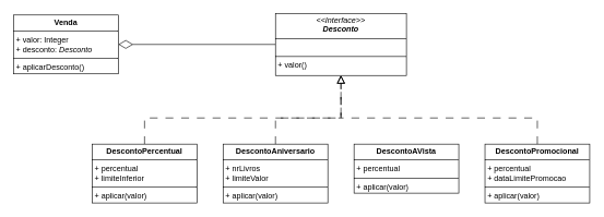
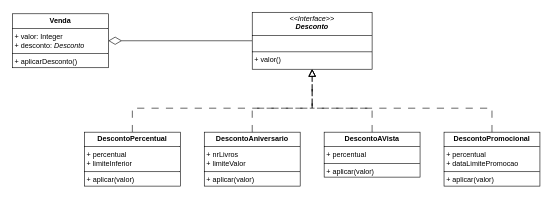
  <mxCell id="0" />
  <mxCell id="1" parent="0" />
  <mxCell id="2" value="&lt;p style=&quot;margin:0px;margin-top:4px;text-align:center;&quot;&gt;&lt;b&gt;Venda&lt;/b&gt;&lt;/p&gt;&lt;hr size=&quot;1&quot; style=&quot;border-style:solid;&quot;&gt;&lt;p style=&quot;margin:0px;margin-left:4px;&quot;&gt;+ valor: Integer&lt;/p&gt;&lt;p style=&quot;margin:0px;margin-left:4px;&quot;&gt;+ desconto: &lt;i&gt;Desconto&lt;/i&gt;&lt;/p&gt;&lt;hr size=&quot;1&quot; style=&quot;border-style:solid;&quot;&gt;&lt;p style=&quot;margin:0px;margin-left:4px;&quot;&gt;+ aplicarDesconto()&lt;/p&gt;" style="verticalAlign=top;align=left;overflow=fill;html=1;whiteSpace=wrap;" vertex="1" parent="1"><mxGeometry x="20" y="22.5" width="160" height="90" as="geometry" /></mxCell>
  <mxCell id="3" style="edgeStyle=orthogonalEdgeStyle;rounded=0;orthogonalLoop=1;jettySize=auto;html=1;exitX=0;exitY=0.5;exitDx=0;exitDy=0;entryX=1;entryY=0.5;entryDx=0;entryDy=0;endArrow=diamondThin;endFill=0;startSize=5.905;endSize=19.685;" edge="1" parent="1" source="4" target="2"><mxGeometry relative="1" as="geometry" /></mxCell>
  <mxCell id="4" value="&lt;p style=&quot;margin:0px;margin-top:4px;text-align:center;&quot;&gt;&lt;i&gt;&amp;lt;&amp;lt;Interface&amp;gt;&amp;gt;&lt;/i&gt;&lt;br&gt;&lt;b&gt;&lt;i&gt;Desconto&lt;/i&gt;&lt;/b&gt;&lt;/p&gt;&lt;hr size=&quot;1&quot; style=&quot;border-style:solid;&quot;&gt;&lt;p style=&quot;margin:0px;margin-left:4px;&quot;&gt;&lt;br&gt;&lt;/p&gt;&lt;hr size=&quot;1&quot; style=&quot;border-style:solid;&quot;&gt;&lt;p style=&quot;margin:0px;margin-left:4px;&quot;&gt;+ valor()&lt;br&gt;&lt;/p&gt;" style="verticalAlign=top;align=left;overflow=fill;html=1;whiteSpace=wrap;" vertex="1" parent="1"><mxGeometry x="420" y="20" width="200" height="95" as="geometry" /></mxCell>
  <mxCell id="5" style="edgeStyle=orthogonalEdgeStyle;rounded=0;orthogonalLoop=1;jettySize=auto;html=1;exitX=0.5;exitY=0;exitDx=0;exitDy=0;entryX=0.5;entryY=1;entryDx=0;entryDy=0;endArrow=block;endFill=0;startSize=5.905;endSize=9.842;dashed=1;dashPattern=12 12;" edge="1" parent="1" source="6" target="4"><mxGeometry relative="1" as="geometry"><Array as="points"><mxPoint x="220" y="180" /><mxPoint x="520" y="180" /></Array></mxGeometry></mxCell>
  <mxCell id="6" value="&lt;p style=&quot;margin:0px;margin-top:4px;text-align:center;&quot;&gt;&lt;b&gt;DescontoPercentual&lt;/b&gt;&lt;/p&gt;&lt;hr size=&quot;1&quot; style=&quot;border-style:solid;&quot;&gt;&lt;p style=&quot;margin:0px;margin-left:4px;&quot;&gt;+ percentual&lt;/p&gt;&lt;p style=&quot;margin:0px;margin-left:4px;&quot;&gt;+ limiteInferior&lt;/p&gt;&lt;hr size=&quot;1&quot; style=&quot;border-style:solid;&quot;&gt;&lt;p style=&quot;margin:0px;margin-left:4px;&quot;&gt;+ aplicar(valor)&lt;/p&gt;" style="verticalAlign=top;align=left;overflow=fill;html=1;whiteSpace=wrap;" vertex="1" parent="1"><mxGeometry x="140" y="220" width="160" height="90" as="geometry" /></mxCell>
  <mxCell id="7" value="&lt;p style=&quot;margin:0px;margin-top:4px;text-align:center;&quot;&gt;&lt;b&gt;DescontoAniversario&lt;/b&gt;&lt;/p&gt;&lt;hr size=&quot;1&quot; style=&quot;border-style:solid;&quot;&gt;&lt;p style=&quot;margin:0px;margin-left:4px;&quot;&gt;+ nrLivros&lt;/p&gt;&lt;p style=&quot;margin:0px;margin-left:4px;&quot;&gt;+ limiteValor&lt;/p&gt;&lt;hr size=&quot;1&quot; style=&quot;border-style:solid;&quot;&gt;&lt;p style=&quot;margin:0px;margin-left:4px;&quot;&gt;+ aplicar(valor)&lt;/p&gt;" style="verticalAlign=top;align=left;overflow=fill;html=1;whiteSpace=wrap;" vertex="1" parent="1"><mxGeometry x="340" y="220" width="160" height="90" as="geometry" /></mxCell>
  <mxCell id="8" value="&lt;p style=&quot;margin:0px;margin-top:4px;text-align:center;&quot;&gt;&lt;b&gt;DescontoAVista&lt;/b&gt;&lt;/p&gt;&lt;hr size=&quot;1&quot; style=&quot;border-style:solid;&quot;&gt;&lt;p style=&quot;margin:0px;margin-left:4px;&quot;&gt;+ percentual&lt;/p&gt;&lt;hr size=&quot;1&quot; style=&quot;border-style:solid;&quot;&gt;&lt;p style=&quot;margin:0px;margin-left:4px;&quot;&gt;+ aplicar(valor)&lt;/p&gt;" style="verticalAlign=top;align=left;overflow=fill;html=1;whiteSpace=wrap;" vertex="1" parent="1"><mxGeometry x="540" y="220" width="160" height="75" as="geometry" /></mxCell>
  <mxCell id="9" value="&lt;p style=&quot;margin:0px;margin-top:4px;text-align:center;&quot;&gt;&lt;b&gt;DescontoPromocional&lt;/b&gt;&lt;/p&gt;&lt;hr size=&quot;1&quot; style=&quot;border-style:solid;&quot;&gt;&lt;p style=&quot;margin:0px;margin-left:4px;&quot;&gt;+ percentual&lt;/p&gt;&lt;p style=&quot;margin:0px;margin-left:4px;&quot;&gt;+ dataLimitePromocao&lt;/p&gt;&lt;hr size=&quot;1&quot; style=&quot;border-style:solid;&quot;&gt;&lt;p style=&quot;margin:0px;margin-left:4px;&quot;&gt;+ aplicar(valor)&lt;/p&gt;" style="verticalAlign=top;align=left;overflow=fill;html=1;whiteSpace=wrap;" vertex="1" parent="1"><mxGeometry x="740" y="220" width="160" height="90" as="geometry" /></mxCell>
  <mxCell id="10" style="edgeStyle=orthogonalEdgeStyle;rounded=0;orthogonalLoop=1;jettySize=auto;html=1;exitX=0.5;exitY=0;exitDx=0;exitDy=0;entryX=0.5;entryY=1;entryDx=0;entryDy=0;endArrow=block;endFill=0;startSize=5.905;endSize=9.842;dashed=1;dashPattern=12 12;" edge="1" parent="1" source="9" target="4"><mxGeometry relative="1" as="geometry"><mxPoint x="640" y="215" as="sourcePoint" /><mxPoint x="940" y="70" as="targetPoint" /><Array as="points"><mxPoint x="820" y="180" /><mxPoint x="520" y="180" /></Array></mxGeometry></mxCell>
+ <mxCell id="11" style="edgeStyle=orthogonalEdgeStyle;rounded=0;orthogonalLoop=1;jettySize=auto;html=1;exitX=0.5;exitY=0;exitDx=0;exitDy=0;entryX=0.5;entryY=1;entryDx=0;entryDy=0;endArrow=block;endFill=0;startSize=5.905;endSize=9.842;dashed=1;dashPattern=12 12;" edge="1" parent="1" source="8" target="4"><mxGeometry relative="1" as="geometry"><mxPoint x="830" y="250" as="sourcePoint" /><mxPoint x="530" y="105" as="targetPoint" /><Array as="points"><mxPoint x="620" y="180" /><mxPoint x="520" y="180" /></Array></mxGeometry></mxCell>
  <mxCell id="12" style="edgeStyle=orthogonalEdgeStyle;rounded=0;orthogonalLoop=1;jettySize=auto;html=1;exitX=0.5;exitY=0;exitDx=0;exitDy=0;entryX=0.5;entryY=1;entryDx=0;entryDy=0;endArrow=block;endFill=0;startSize=5.905;endSize=9.842;dashed=1;dashPattern=12 12;" edge="1" parent="1" source="7" target="4"><mxGeometry relative="1" as="geometry"><mxPoint x="630" y="250" as="sourcePoint" /><mxPoint x="530" y="105" as="targetPoint" /><Array as="points"><mxPoint x="420" y="180" /><mxPoint x="520" y="180" /></Array></mxGeometry></mxCell>
